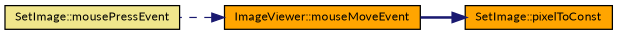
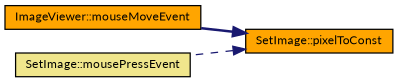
  digraph {
    fontname=Lato
    rankdir=RL
    node [color=black fillcolor=orange fontname=Lato fontsize=10 shape=record style=filled]
    edge [color=midnightblue dir=back fontname=Lato fontsize=10 labelfontname=Helvetica labelfontsize=10]
    n1 [fontcolor=black height=0.2 label="SetImage::pixelToConst" width=0.4]
    n2 [height=0.2 label="ImageViewer::mouseMoveEvent" width=0.4]
    n3 [fillcolor=khaki height=0.2 label="SetImage::mousePressEvent" width=0.4]
    n1 -> n2 [style=bold]
-   n2 -> n3 [style=dashed]
+   n1 -> n3 [style=dashed]
  }
